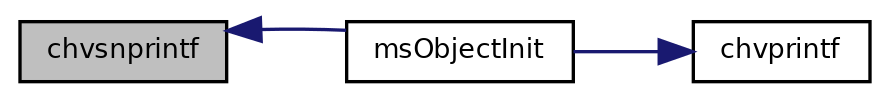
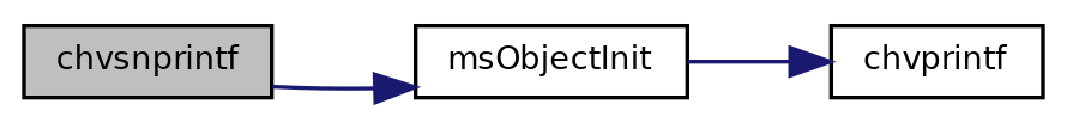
  digraph {
    rankdir=LR
    node [color=black fontname=Helvetica fontsize=8 shape=record]
    edge [color=midnightblue fontname=Helvetica fontsize=8 labelfontname=Helvetica labelfontsize=8 style=solid]
    n1 [fillcolor=grey75 fontcolor=black height=0.2 label=chvsnprintf style=filled width=0.4]
    n2 [height=0.2 label=msObjectInit width=0.4]
    n3 [height=0.2 label=chvprintf width=0.4]
-   n2 -> n1
+   n1 -> n2
    n2 -> n3
  }
